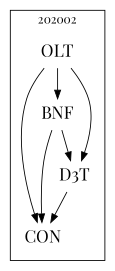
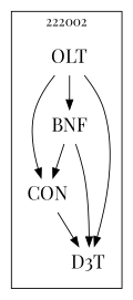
  strict digraph {
    fontname="Playfair Display"
    node [fontname="Playfair Display" fontsize=20 shape=plaintext]
    edge [fontname="Playfair Display"]
    n1 [label=CON]
    n2 [label=BNF]
    n3 [label=D3T]
    n4 [label=OLT]
    subgraph cluster_1 {
-     label=202002
+     label=222002
      labeldoc=t
      n1
      n2
      n3
      n4
    }
    n2 -> n1
    n2 -> n3
-   n3 -> n1
+   n1 -> n3
    n4 -> n1
    n4 -> n2
    n4 -> n3
  }
